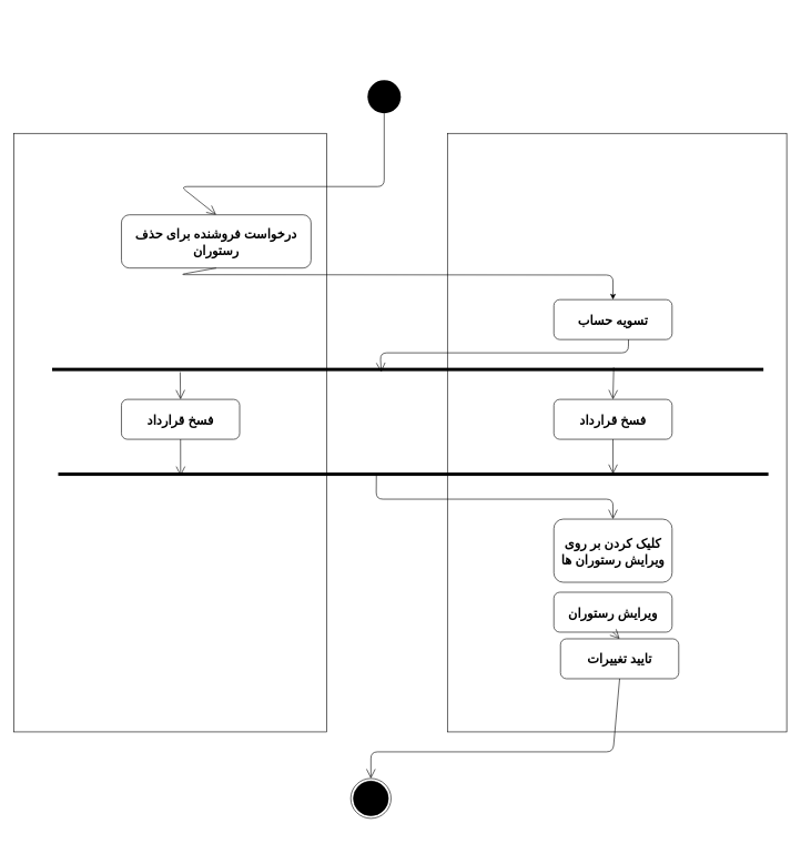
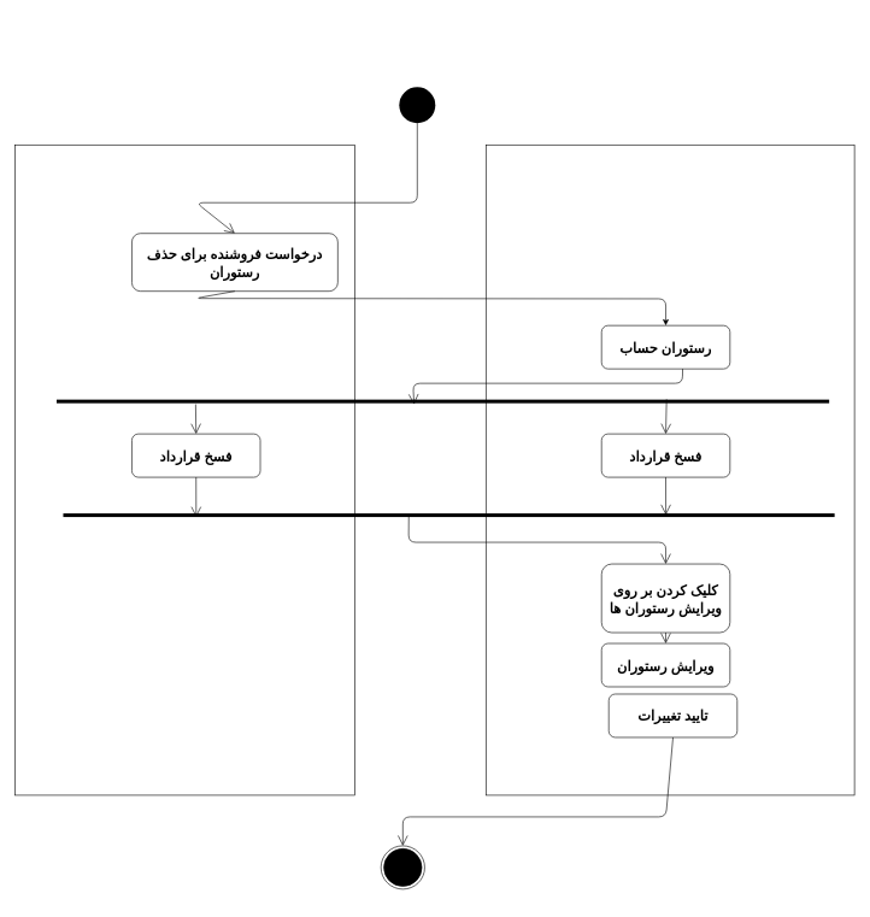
  <mxCell id="0" />
  <mxCell id="1" parent="0" />
  <mxCell id="2" value="" style="ellipse;fillColor=#000000;strokeColor=none;" vertex="1" parent="1"><mxGeometry x="552" y="120" width="50" height="50" as="geometry" /></mxCell>
  <mxCell id="3" value="" style="endArrow=open;endFill=1;endSize=12;html=1;fontSize=21;exitX=0.5;exitY=1;exitDx=0;exitDy=0;entryX=0.5;entryY=0;entryDx=0;entryDy=0;" edge="1" parent="1" source="2" target="7"><mxGeometry width="160" relative="1" as="geometry"><mxPoint x="684.25" y="172.5" as="sourcePoint" /><mxPoint x="212.25" y="304.5" as="targetPoint" /><Array as="points"><mxPoint x="577" y="280" /><mxPoint x="271" y="280" /></Array></mxGeometry></mxCell>
  <mxCell id="4" value="" style="whiteSpace=wrap;html=1;fillColor=none;" vertex="1" parent="1"><mxGeometry x="20.5" y="200" width="470" height="900" as="geometry" /></mxCell>
  <mxCell id="5" value="" style="ellipse;html=1;shape=endState;fillColor=#000000;strokeColor=#000000;" vertex="1" parent="1"><mxGeometry x="526.75" y="1170" width="60.5" height="60" as="geometry" /></mxCell>
  <mxCell id="6" value="" style="whiteSpace=wrap;html=1;fillColor=none;imageWidth=24;" vertex="1" parent="1"><mxGeometry x="672" y="200" width="510" height="900" as="geometry" /></mxCell>
  <mxCell id="7" value="&lt;font style=&quot;font-size: 19px&quot;&gt;درخواست فروشنده برای حذف رستوران&lt;/font&gt;" style="shape=rect;html=1;rounded=1;whiteSpace=wrap;align=center;fontSize=21;fontStyle=1" vertex="1" parent="1"><mxGeometry x="182" y="322.5" width="285" height="80" as="geometry" /></mxCell>
- <mxCell id="8" value="&lt;span style=&quot;font-size: 19px&quot;&gt;تسویه حساب&lt;/span&gt;" style="shape=rect;html=1;rounded=1;whiteSpace=wrap;align=center;fontSize=21;fontStyle=1" vertex="1" parent="1"><mxGeometry x="832" y="450" width="177.75" height="60" as="geometry" /></mxCell>
+ <mxCell id="8" value="&lt;span style=&quot;font-size: 19px&quot;&gt;رستوران حساب&lt;/span&gt;" style="shape=rect;html=1;rounded=1;whiteSpace=wrap;align=center;fontSize=21;fontStyle=1" vertex="1" parent="1"><mxGeometry x="832" y="450" width="177.75" height="60" as="geometry" /></mxCell>
  <mxCell id="9" value="" style="endArrow=classic;html=1;exitX=0.5;exitY=1;exitDx=0;exitDy=0;entryX=0.5;entryY=0;entryDx=0;entryDy=0;" edge="1" parent="1" source="7" target="8"><mxGeometry width="50" height="50" relative="1" as="geometry"><mxPoint x="439.25" y="412.5" as="sourcePoint" /><mxPoint x="1048.125" y="452.5" as="targetPoint" /><Array as="points"><mxPoint x="269.25" y="412.5" /><mxPoint x="921" y="413" /></Array></mxGeometry></mxCell>
  <mxCell id="10" value="" style="html=1;points=[];perimeter=orthogonalPerimeter;fillColor=#000000;strokeColor=none;fontSize=16;rotation=90;" vertex="1" parent="1"><mxGeometry x="609.94" y="20.4" width="5" height="1069.22" as="geometry" /></mxCell>
  <mxCell id="11" value="" style="endArrow=open;endFill=1;endSize=12;html=1;fontSize=16;exitX=0.5;exitY=1;exitDx=0;exitDy=0;entryX=1.32;entryY=0.556;entryDx=0;entryDy=0;entryPerimeter=0;" edge="1" parent="1"><mxGeometry width="160" relative="1" as="geometry"><mxPoint x="944.23" y="510" as="sourcePoint" /><mxPoint x="572.564" y="559.11" as="targetPoint" /><Array as="points"><mxPoint x="944" y="530" /><mxPoint x="571" y="530" /></Array></mxGeometry></mxCell>
  <mxCell id="12" value="" style="endArrow=open;endFill=1;endSize=12;html=1;fontSize=16;entryX=0.5;entryY=0;entryDx=0;entryDy=0;" edge="1" parent="1" target="14"><mxGeometry width="160" relative="1" as="geometry"><mxPoint x="922" y="552" as="sourcePoint" /><mxPoint x="914" y="599" as="targetPoint" /></mxGeometry></mxCell>
  <mxCell id="13" value="" style="endArrow=open;endFill=1;endSize=12;html=1;fontSize=16;exitX=1.3;exitY=0.82;exitDx=0;exitDy=0;exitPerimeter=0;entryX=0.5;entryY=0;entryDx=0;entryDy=0;" edge="1" parent="1" source="10" target="15"><mxGeometry width="160" relative="1" as="geometry"><mxPoint x="1027.8" y="554" as="sourcePoint" /><mxPoint x="822" y="587" as="targetPoint" /><Array as="points" /></mxGeometry></mxCell>
  <mxCell id="14" value="&lt;span style=&quot;font-size: 19px&quot;&gt;فسخ قرارداد&lt;/span&gt;" style="shape=rect;html=1;rounded=1;whiteSpace=wrap;align=center;fontSize=21;fontStyle=1" vertex="1" parent="1"><mxGeometry x="832" y="600" width="177.75" height="60" as="geometry" /></mxCell>
  <mxCell id="15" value="&lt;span style=&quot;font-size: 19px&quot;&gt;فسخ قرارداد&lt;/span&gt;" style="shape=rect;html=1;rounded=1;whiteSpace=wrap;align=center;fontSize=21;fontStyle=1" vertex="1" parent="1"><mxGeometry x="182" y="600" width="177.75" height="60" as="geometry" /></mxCell>
  <mxCell id="16" value="" style="html=1;points=[];perimeter=orthogonalPerimeter;fillColor=#000000;strokeColor=none;fontSize=16;rotation=90;" vertex="1" parent="1"><mxGeometry x="618.25" y="178.75" width="5" height="1067.5" as="geometry" /></mxCell>
  <mxCell id="17" value="" style="endArrow=open;endFill=1;endSize=12;html=1;fontSize=16;exitX=0.5;exitY=1;exitDx=0;exitDy=0;" edge="1" parent="1" source="14"><mxGeometry width="160" relative="1" as="geometry"><mxPoint x="1033.14" y="660" as="sourcePoint" /><mxPoint x="921" y="712" as="targetPoint" /></mxGeometry></mxCell>
  <mxCell id="18" value="" style="endArrow=open;endFill=1;endSize=12;html=1;fontSize=16;exitX=0.5;exitY=1;exitDx=0;exitDy=0;" edge="1" parent="1" source="15"><mxGeometry width="160" relative="1" as="geometry"><mxPoint x="1043.14" y="670" as="sourcePoint" /><mxPoint x="271" y="715" as="targetPoint" /></mxGeometry></mxCell>
  <mxCell id="19" value="&lt;span style=&quot;font-size: 19px&quot;&gt;کلیک کردن بر روی ویرایش رستوران ها&lt;/span&gt;" style="shape=rect;html=1;rounded=1;whiteSpace=wrap;align=center;fontSize=21;fontStyle=1" vertex="1" parent="1"><mxGeometry x="832" y="780" width="177.75" height="95" as="geometry" /></mxCell>
  <mxCell id="20" value="" style="endArrow=open;endFill=1;endSize=12;html=1;fontSize=16;exitX=0.963;exitY=0.552;exitDx=0;exitDy=0;entryX=0.5;entryY=0;entryDx=0;entryDy=0;exitPerimeter=0;" edge="1" parent="1" source="16" target="19"><mxGeometry width="160" relative="1" as="geometry"><mxPoint x="582" y="710" as="sourcePoint" /><mxPoint x="583" y="764.585" as="targetPoint" /><Array as="points"><mxPoint x="565" y="750" /><mxPoint x="921" y="750" /></Array></mxGeometry></mxCell>
  <mxCell id="21" value="&lt;span style=&quot;font-size: 19px&quot;&gt;ویرایش رستوران&lt;/span&gt;" style="shape=rect;html=1;rounded=1;whiteSpace=wrap;align=center;fontSize=21;fontStyle=1" vertex="1" parent="1"><mxGeometry x="832" y="890" width="177.75" height="60" as="geometry" /></mxCell>
  <mxCell id="22" value="&lt;span style=&quot;font-size: 19px&quot;&gt;تایید تغییرات&lt;/span&gt;" style="shape=rect;html=1;rounded=1;whiteSpace=wrap;align=center;fontSize=21;fontStyle=1" vertex="1" parent="1"><mxGeometry x="842" y="960" width="177.75" height="60" as="geometry" /></mxCell>
- <mxCell id="24" value="" style="endArrow=open;endFill=1;endSize=12;html=1;fontSize=16;exitX=0.5;exitY=1;exitDx=0;exitDy=0;entryX=0.5;entryY=0;entryDx=0;entryDy=0;" edge="1" parent="1" source="21" target="22"><mxGeometry width="160" relative="1" as="geometry"><mxPoint x="940.875" y="680" as="sourcePoint" /><mxPoint x="940.92" y="732" as="targetPoint" /></mxGeometry></mxCell>
+ <mxCell id="23" value="" style="endArrow=open;endFill=1;endSize=12;html=1;fontSize=16;exitX=0.5;exitY=1;exitDx=0;exitDy=0;entryX=0.5;entryY=0;entryDx=0;entryDy=0;" edge="1" parent="1" source="19" target="21"><mxGeometry width="160" relative="1" as="geometry"><mxPoint x="920.285" y="840" as="sourcePoint" /><mxPoint x="920.33" y="892" as="targetPoint" /></mxGeometry></mxCell>
  <mxCell id="25" value="" style="endArrow=open;endFill=1;endSize=12;html=1;fontSize=16;exitX=0.5;exitY=1;exitDx=0;exitDy=0;entryX=0.5;entryY=0;entryDx=0;entryDy=0;" edge="1" parent="1" source="22" target="5"><mxGeometry width="160" relative="1" as="geometry"><mxPoint x="950.875" y="690" as="sourcePoint" /><mxPoint x="950.92" y="742" as="targetPoint" /><Array as="points"><mxPoint x="921" y="1130" /><mxPoint x="557" y="1130" /></Array></mxGeometry></mxCell>
